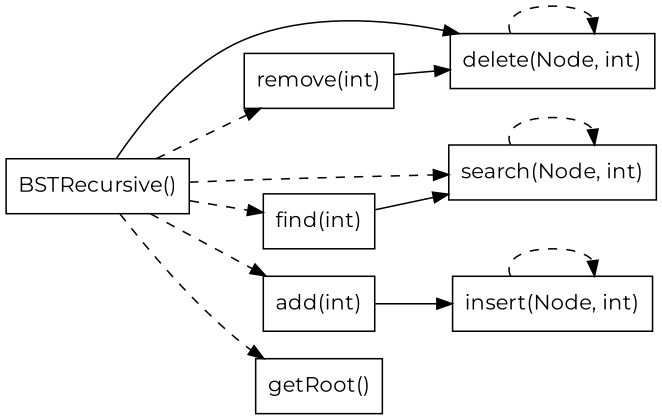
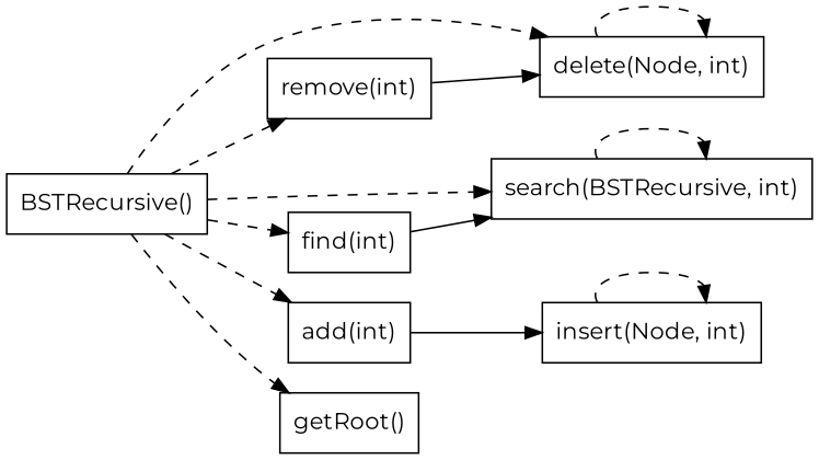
  digraph {
    fontname=Montserrat
    rankdir=LR
    node [fontname=Montserrat shape=box]
    edge [fontname=Montserrat style=dashed]
    n1 [label="BSTRecursive()"]
    n2 [label="delete(Node, int)"]
-   n3 [label="search(Node, int)"]
+   n3 [label="search(BSTRecursive, int)"]
    n4 [label="add(int)"]
    n5 [label="remove(int)"]
    n6 [label="find(int)"]
    n7 [label="getRoot()"]
    n8 [label="insert(Node, int)"]
-   n1 -> n2 [style=solid]
+   n1 -> n2
    n1 -> n3
    n1 -> n4
    n1 -> n5
    n1 -> n6
    n1 -> n7
    n2 -> n2
    n3 -> n3
    n4 -> n8 [style=""]
    n5 -> n2 [style=""]
    n6 -> n3 [style=""]
    n8 -> n8
  }
